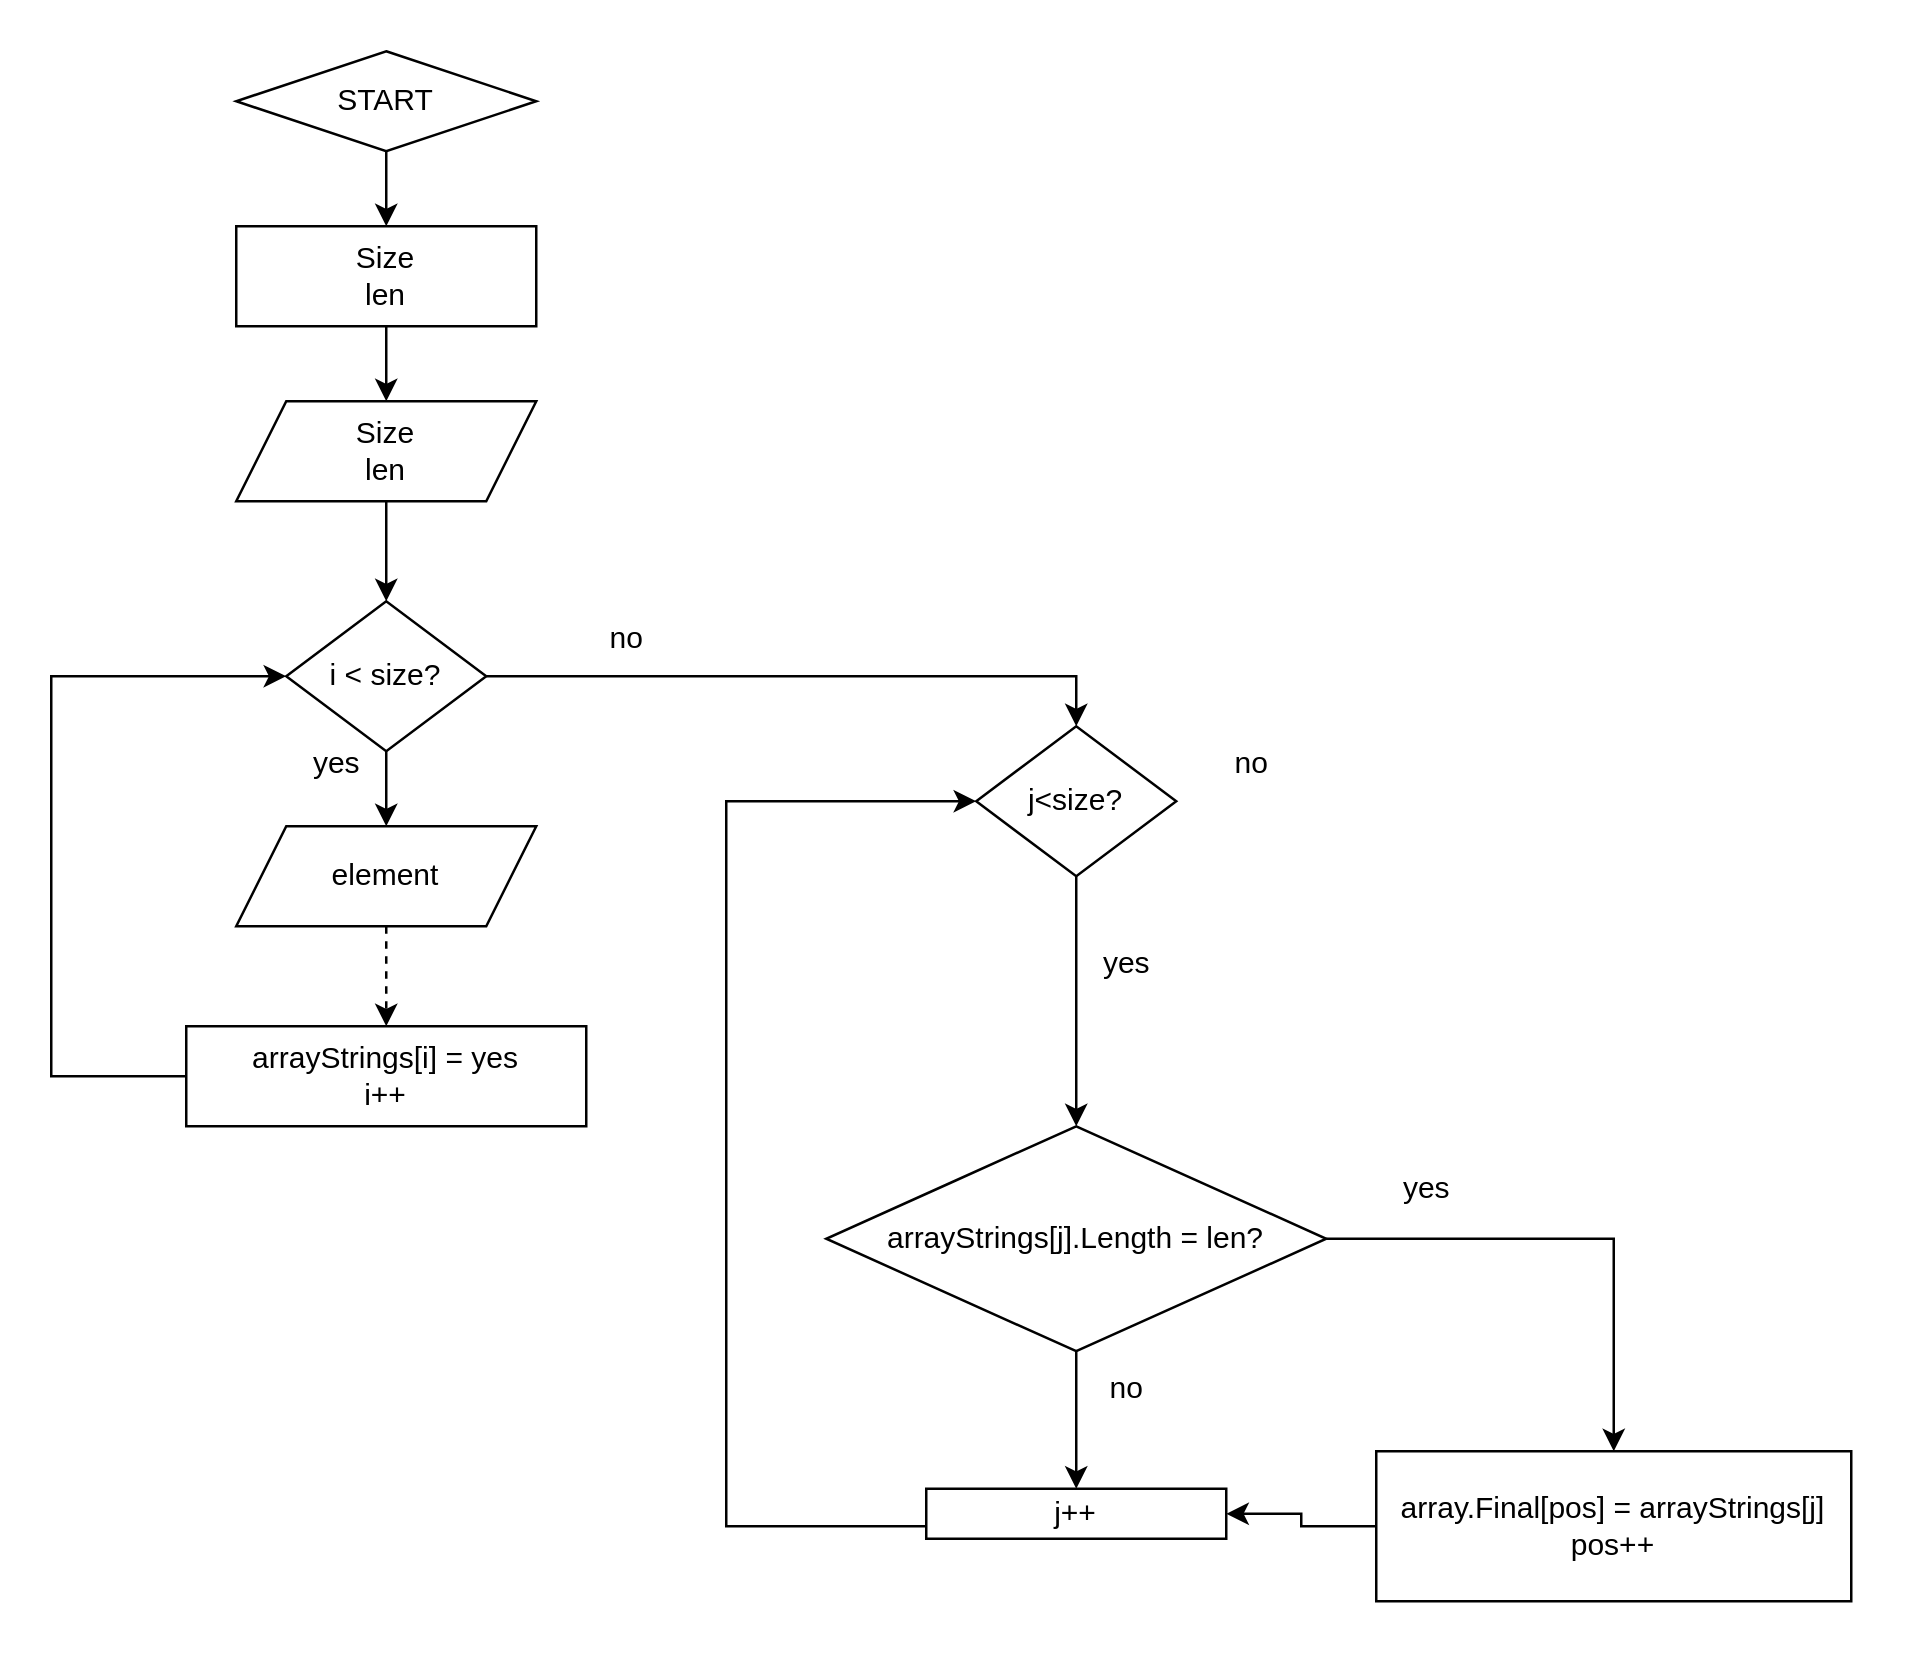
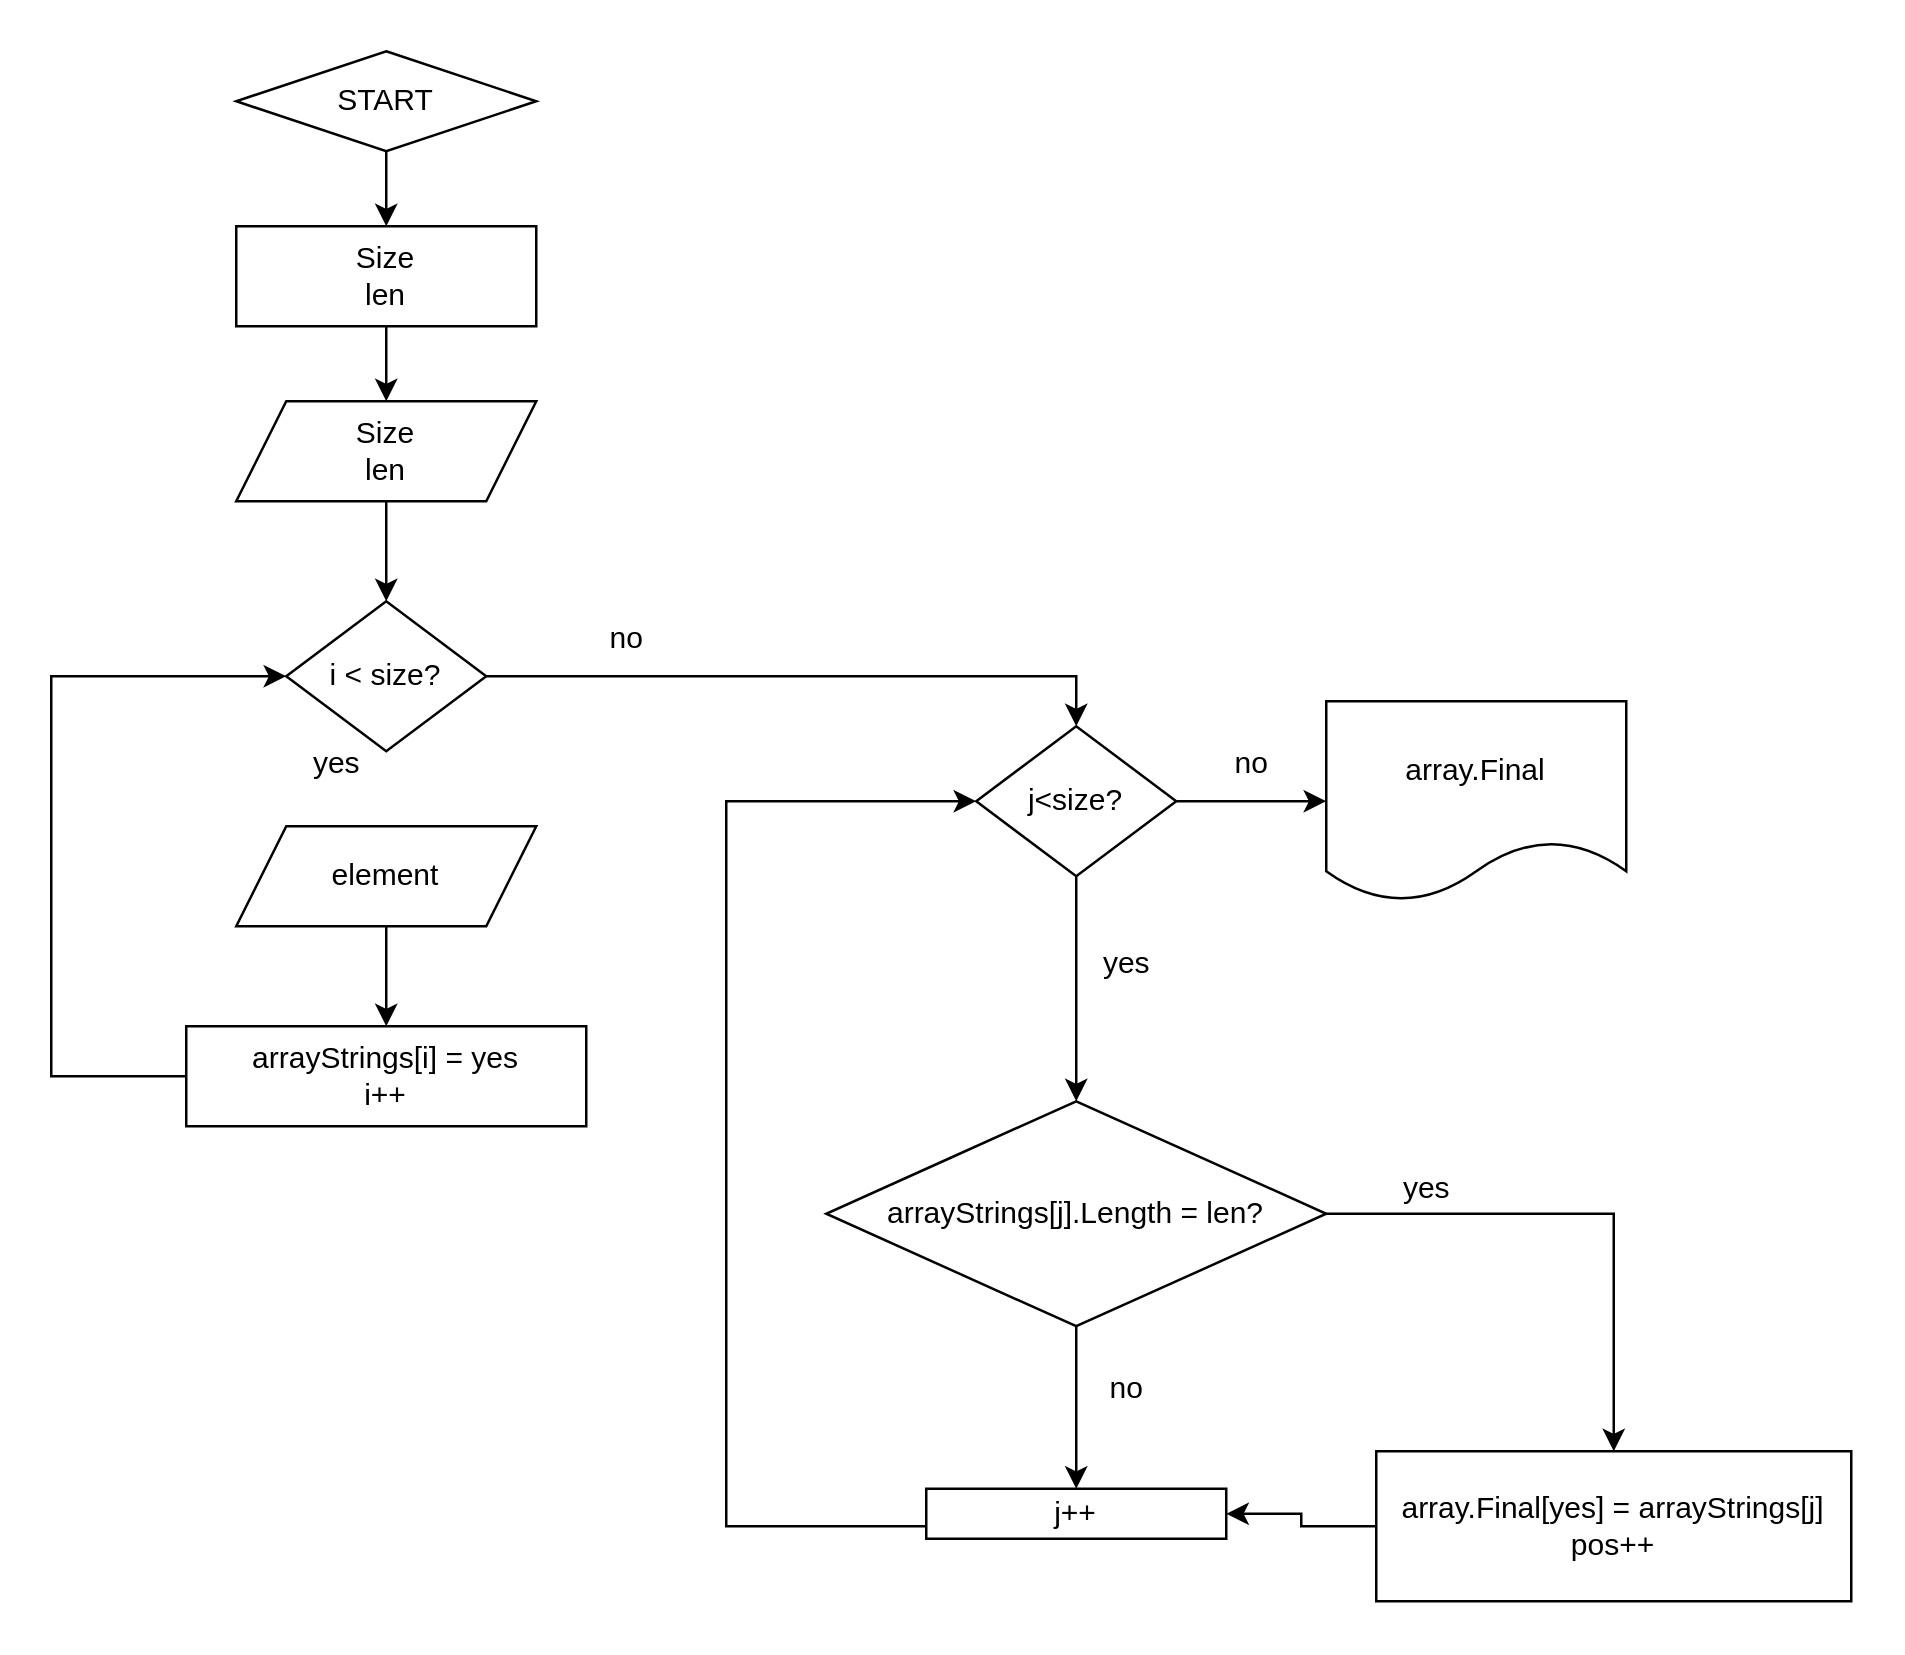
  <mxCell id="0" />
  <mxCell id="1" parent="0" />
  <mxCell id="2" style="edgeStyle=orthogonalEdgeStyle;rounded=0;orthogonalLoop=1;jettySize=auto;html=1;" edge="1" parent="1" source="3" target="5"><mxGeometry relative="1" as="geometry" /></mxCell>
  <mxCell id="3" value="START" style="rhombus;whiteSpace=wrap;html=1;arcSize=29;" vertex="1" parent="1"><mxGeometry x="94" y="20" width="120" height="40" as="geometry" /></mxCell>
  <mxCell id="4" value="" style="edgeStyle=orthogonalEdgeStyle;rounded=0;orthogonalLoop=1;jettySize=auto;html=1;" edge="1" parent="1" source="5" target="7"><mxGeometry relative="1" as="geometry" /></mxCell>
  <mxCell id="5" value="Size&lt;br&gt;len" style="rounded=1;whiteSpace=wrap;html=1;arcSize=0;" vertex="1" parent="1"><mxGeometry x="94" y="90" width="120" height="40" as="geometry" /></mxCell>
  <mxCell id="6" value="" style="edgeStyle=orthogonalEdgeStyle;rounded=0;orthogonalLoop=1;jettySize=auto;html=1;" edge="1" parent="1" source="7" target="10"><mxGeometry relative="1" as="geometry" /></mxCell>
  <mxCell id="7" value="Size&lt;br style=&quot;border-color: var(--border-color);&quot;&gt;len" style="shape=parallelogram;perimeter=parallelogramPerimeter;whiteSpace=wrap;html=1;fixedSize=1;rounded=1;arcSize=0;" vertex="1" parent="1"><mxGeometry x="94" y="160" width="120" height="40" as="geometry" /></mxCell>
- <mxCell id="8" value="" style="edgeStyle=orthogonalEdgeStyle;rounded=0;orthogonalLoop=1;jettySize=auto;html=1;" edge="1" parent="1" source="10" target="12"><mxGeometry relative="1" as="geometry" /></mxCell>
  <mxCell id="9" style="edgeStyle=orthogonalEdgeStyle;rounded=0;orthogonalLoop=1;jettySize=auto;html=1;entryX=0.5;entryY=0;entryDx=0;entryDy=0;" edge="1" parent="1" source="10" target="17"><mxGeometry relative="1" as="geometry" /></mxCell>
  <mxCell id="10" value="i &amp;lt; size?" style="rhombus;whiteSpace=wrap;html=1;rounded=1;arcSize=0;" vertex="1" parent="1"><mxGeometry x="114" y="240" width="80" height="60" as="geometry" /></mxCell>
- <mxCell id="11" value="" style="edgeStyle=orthogonalEdgeStyle;rounded=0;orthogonalLoop=1;jettySize=auto;html=1;dashed=1;" edge="1" parent="1" source="12" target="14"><mxGeometry relative="1" as="geometry" /></mxCell>
+ <mxCell id="11" value="" style="edgeStyle=orthogonalEdgeStyle;rounded=0;orthogonalLoop=1;jettySize=auto;html=1;" edge="1" parent="1" source="12" target="14"><mxGeometry relative="1" as="geometry" /></mxCell>
  <mxCell id="12" value="element" style="shape=parallelogram;perimeter=parallelogramPerimeter;whiteSpace=wrap;html=1;fixedSize=1;rounded=1;arcSize=0;" vertex="1" parent="1"><mxGeometry x="94" y="330" width="120" height="40" as="geometry" /></mxCell>
  <mxCell id="13" style="edgeStyle=orthogonalEdgeStyle;rounded=0;orthogonalLoop=1;jettySize=auto;html=1;entryX=0;entryY=0.5;entryDx=0;entryDy=0;" edge="1" parent="1" source="14" target="10"><mxGeometry relative="1" as="geometry"><Array as="points"><mxPoint x="20" y="430" /><mxPoint x="20" y="270" /></Array></mxGeometry></mxCell>
  <mxCell id="14" value="arrayStrings[i] = yes&lt;br&gt;i++" style="whiteSpace=wrap;html=1;rounded=1;arcSize=0;" vertex="1" parent="1"><mxGeometry x="74" y="410" width="160" height="40" as="geometry" /></mxCell>
+ <mxCell id="15" value="" style="edgeStyle=orthogonalEdgeStyle;rounded=0;orthogonalLoop=1;jettySize=auto;html=1;" edge="1" parent="1" source="17" target="18"><mxGeometry relative="1" as="geometry" /></mxCell>
  <mxCell id="16" value="" style="edgeStyle=orthogonalEdgeStyle;rounded=0;orthogonalLoop=1;jettySize=auto;html=1;" edge="1" parent="1" source="17" target="21"><mxGeometry relative="1" as="geometry" /></mxCell>
  <mxCell id="17" value="j&amp;lt;size?" style="rhombus;whiteSpace=wrap;html=1;rounded=1;arcSize=0;" vertex="1" parent="1"><mxGeometry x="390" y="290" width="80" height="60" as="geometry" /></mxCell>
+ <mxCell id="18" value="array.Final" style="shape=document;whiteSpace=wrap;html=1;boundedLbl=1;rounded=1;arcSize=0;" vertex="1" parent="1"><mxGeometry x="530" y="280" width="120" height="80" as="geometry" /></mxCell>
  <mxCell id="19" value="" style="edgeStyle=orthogonalEdgeStyle;rounded=0;orthogonalLoop=1;jettySize=auto;html=1;" edge="1" parent="1" source="21" target="23"><mxGeometry relative="1" as="geometry" /></mxCell>
  <mxCell id="20" value="" style="edgeStyle=orthogonalEdgeStyle;rounded=0;orthogonalLoop=1;jettySize=auto;html=1;" edge="1" parent="1" source="21" target="25"><mxGeometry relative="1" as="geometry" /></mxCell>
- <mxCell id="21" value="arrayStrings[j].Length = len?" style="rhombus;whiteSpace=wrap;html=1;rounded=1;arcSize=0;" vertex="1" parent="1"><mxGeometry x="330" y="450" width="200" height="90" as="geometry" /></mxCell>
+ <mxCell id="21" value="arrayStrings[j].Length = len?" style="rhombus;whiteSpace=wrap;html=1;rounded=1;arcSize=0;" vertex="1" parent="1"><mxGeometry x="330" y="440" width="200" height="90" as="geometry" /></mxCell>
  <mxCell id="22" style="edgeStyle=orthogonalEdgeStyle;rounded=0;orthogonalLoop=1;jettySize=auto;html=1;entryX=1;entryY=0.5;entryDx=0;entryDy=0;" edge="1" parent="1" source="23" target="25"><mxGeometry relative="1" as="geometry" /></mxCell>
- <mxCell id="23" value="array.Final[pos] = arrayStrings[j]&lt;br&gt;pos++" style="whiteSpace=wrap;html=1;rounded=1;arcSize=0;" vertex="1" parent="1"><mxGeometry x="550" y="580" width="190" height="60" as="geometry" /></mxCell>
+ <mxCell id="23" value="array.Final[yes] = arrayStrings[j]&lt;br&gt;pos++" style="whiteSpace=wrap;html=1;rounded=1;arcSize=0;" vertex="1" parent="1"><mxGeometry x="550" y="580" width="190" height="60" as="geometry" /></mxCell>
  <mxCell id="24" style="edgeStyle=orthogonalEdgeStyle;rounded=0;orthogonalLoop=1;jettySize=auto;html=1;entryX=0;entryY=0.5;entryDx=0;entryDy=0;" edge="1" parent="1" source="25" target="17"><mxGeometry relative="1" as="geometry"><Array as="points"><mxPoint x="290" y="610" /><mxPoint x="290" y="320" /></Array></mxGeometry></mxCell>
  <mxCell id="25" value="j++" style="whiteSpace=wrap;html=1;rounded=1;arcSize=0;" vertex="1" parent="1"><mxGeometry x="370" y="595" width="120" height="20" as="geometry" /></mxCell>
  <mxCell id="26" value="yes" style="text;html=1;align=center;verticalAlign=middle;resizable=0;points=[];autosize=1;strokeColor=none;fillColor=none;" vertex="1" parent="1"><mxGeometry x="114" y="290" width="40" height="30" as="geometry" /></mxCell>
  <mxCell id="27" value="no" style="text;html=1;align=center;verticalAlign=middle;resizable=0;points=[];autosize=1;strokeColor=none;fillColor=none;" vertex="1" parent="1"><mxGeometry x="230" y="240" width="40" height="30" as="geometry" /></mxCell>
  <mxCell id="28" value="no" style="text;html=1;align=center;verticalAlign=middle;resizable=0;points=[];autosize=1;strokeColor=none;fillColor=none;" vertex="1" parent="1"><mxGeometry x="480" y="290" width="40" height="30" as="geometry" /></mxCell>
  <mxCell id="29" value="yes" style="text;html=1;align=center;verticalAlign=middle;resizable=0;points=[];autosize=1;strokeColor=none;fillColor=none;" vertex="1" parent="1"><mxGeometry x="430" y="370" width="40" height="30" as="geometry" /></mxCell>
  <mxCell id="30" value="yes" style="text;html=1;align=center;verticalAlign=middle;resizable=0;points=[];autosize=1;strokeColor=none;fillColor=none;" vertex="1" parent="1"><mxGeometry x="550" y="460" width="40" height="30" as="geometry" /></mxCell>
  <mxCell id="31" value="no" style="text;html=1;align=center;verticalAlign=middle;resizable=0;points=[];autosize=1;strokeColor=none;fillColor=none;" vertex="1" parent="1"><mxGeometry x="430" y="540" width="40" height="30" as="geometry" /></mxCell>
